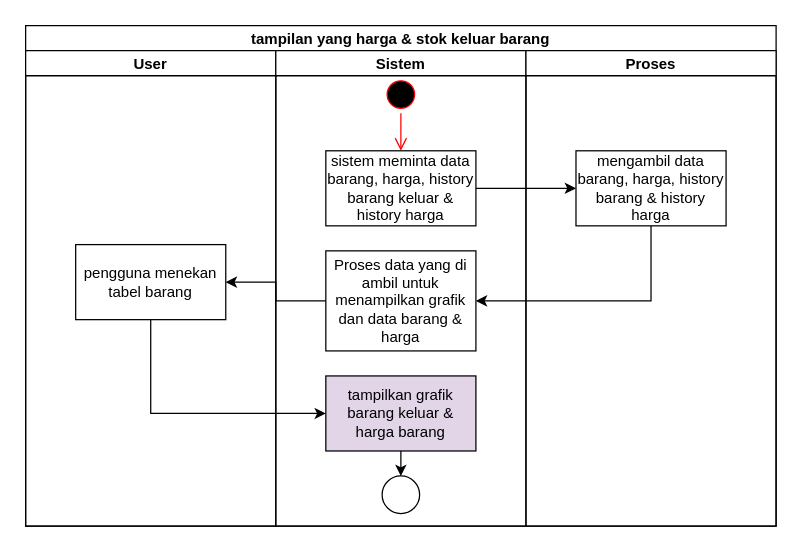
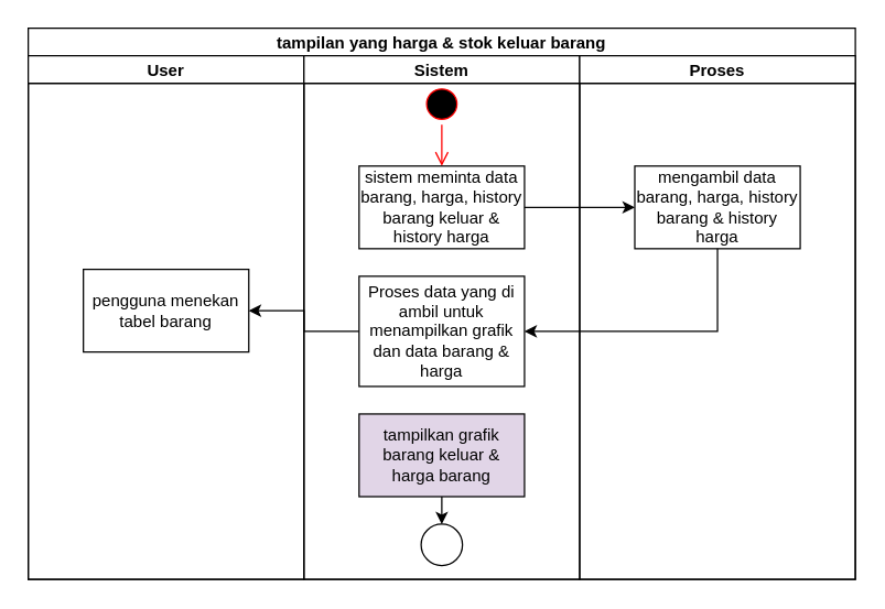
  <mxCell id="0" />
  <mxCell id="1" parent="0" />
  <mxCell id="2" value="tampilan yang harga &amp; stok keluar barang" style="swimlane;childLayout=stackLayout;resizeParent=1;resizeParentMax=0;startSize=20;" vertex="1" parent="1"><mxGeometry x="20" y="20" width="600" height="400" as="geometry" /></mxCell>
  <mxCell id="3" value="User" style="swimlane;startSize=20;" vertex="1" parent="2"><mxGeometry y="20" width="200" height="380" as="geometry" /></mxCell>
  <mxCell id="4" value="pengguna menekan tabel barang" style="rounded=0;whiteSpace=wrap;html=1;fontColor=none;" vertex="1" parent="3"><mxGeometry x="40" y="155" width="120" height="60" as="geometry" /></mxCell>
  <mxCell id="5" value="Sistem" style="swimlane;startSize=20;" vertex="1" parent="2"><mxGeometry x="200" y="20" width="200" height="380" as="geometry" /></mxCell>
  <mxCell id="6" value="" style="ellipse;html=1;shape=startState;fillColor=#000000;strokeColor=#ff0000;" vertex="1" parent="5"><mxGeometry x="85" y="20" width="30" height="30" as="geometry" /></mxCell>
  <mxCell id="7" value="" style="edgeStyle=orthogonalEdgeStyle;html=1;verticalAlign=bottom;endArrow=open;endSize=8;strokeColor=#ff0000;rounded=0;" edge="1" source="6" parent="5"><mxGeometry relative="1" as="geometry"><mxPoint x="100" y="80" as="targetPoint" /></mxGeometry></mxCell>
  <mxCell id="8" value="sistem meminta data barang, harga, history barang keluar &amp;amp; history harga" style="rounded=0;whiteSpace=wrap;html=1;" vertex="1" parent="5"><mxGeometry x="40" y="80" width="120" height="60" as="geometry" /></mxCell>
  <mxCell id="9" value="Proses data yang di ambil untuk menampilkan grafik dan data barang &amp;amp; harga" style="rounded=0;whiteSpace=wrap;html=1;" vertex="1" parent="5"><mxGeometry x="40" y="160" width="120" height="80" as="geometry" /></mxCell>
  <mxCell id="10" style="edgeStyle=orthogonalEdgeStyle;rounded=0;orthogonalLoop=1;jettySize=auto;html=1;exitX=0.5;exitY=1;exitDx=0;exitDy=0;entryX=0.5;entryY=0;entryDx=0;entryDy=0;fontColor=none;" edge="1" parent="5" source="11" target="12"><mxGeometry relative="1" as="geometry" /></mxCell>
  <mxCell id="11" value="tampilkan grafik barang keluar &amp;amp; harga barang" style="rounded=0;whiteSpace=wrap;html=1;fontColor=none;fillColor=#e1d5e7;" vertex="1" parent="5"><mxGeometry x="40" y="260" width="120" height="60" as="geometry" /></mxCell>
  <mxCell id="12" value="" style="ellipse;whiteSpace=wrap;html=1;aspect=fixed;fontColor=none;" vertex="1" parent="5"><mxGeometry x="85" y="340" width="30" height="30" as="geometry" /></mxCell>
  <mxCell id="13" value="Proses" style="swimlane;startSize=20;" vertex="1" parent="2"><mxGeometry x="400" y="20" width="200" height="380" as="geometry" /></mxCell>
  <mxCell id="14" value="mengambil data barang, harga, history barang &amp;amp; history harga" style="rounded=0;whiteSpace=wrap;html=1;" vertex="1" parent="13"><mxGeometry x="40" y="80" width="120" height="60" as="geometry" /></mxCell>
  <mxCell id="15" style="edgeStyle=orthogonalEdgeStyle;rounded=0;orthogonalLoop=1;jettySize=auto;html=1;exitX=1;exitY=0.5;exitDx=0;exitDy=0;entryX=0;entryY=0.5;entryDx=0;entryDy=0;fontColor=none;" edge="1" parent="2" source="8" target="14"><mxGeometry relative="1" as="geometry" /></mxCell>
  <mxCell id="16" style="edgeStyle=orthogonalEdgeStyle;rounded=0;orthogonalLoop=1;jettySize=auto;html=1;exitX=0.5;exitY=1;exitDx=0;exitDy=0;entryX=1;entryY=0.5;entryDx=0;entryDy=0;fontColor=none;" edge="1" parent="2" source="14" target="9"><mxGeometry relative="1" as="geometry" /></mxCell>
  <mxCell id="17" style="edgeStyle=orthogonalEdgeStyle;rounded=0;orthogonalLoop=1;jettySize=auto;html=1;exitX=0;exitY=0.5;exitDx=0;exitDy=0;entryX=1;entryY=0.5;entryDx=0;entryDy=0;fontColor=none;" edge="1" parent="2" source="9" target="4"><mxGeometry relative="1" as="geometry" /></mxCell>
- <mxCell id="18" style="edgeStyle=orthogonalEdgeStyle;rounded=0;orthogonalLoop=1;jettySize=auto;html=1;exitX=0.5;exitY=1;exitDx=0;exitDy=0;entryX=0;entryY=0.5;entryDx=0;entryDy=0;fontColor=none;" edge="1" parent="2" source="4" target="11"><mxGeometry relative="1" as="geometry" /></mxCell>
